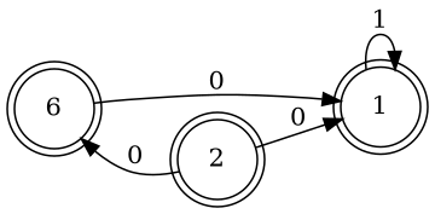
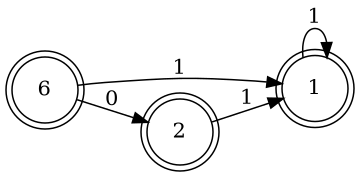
  digraph {
    rankdir=LR
    node [shape=doublecircle]
    n1 [label=6]
    n2 [label=1]
    n3 [label=2]
-   n1 -> n2 [label=0]
-   n3 -> n1 [label=0]
+   n1 -> n2 [label=1]
+   n1 -> n3 [label=0]
    n2 -> n2 [label=1]
-   n3 -> n2 [label=0]
+   n3 -> n2 [label=1]
  }
